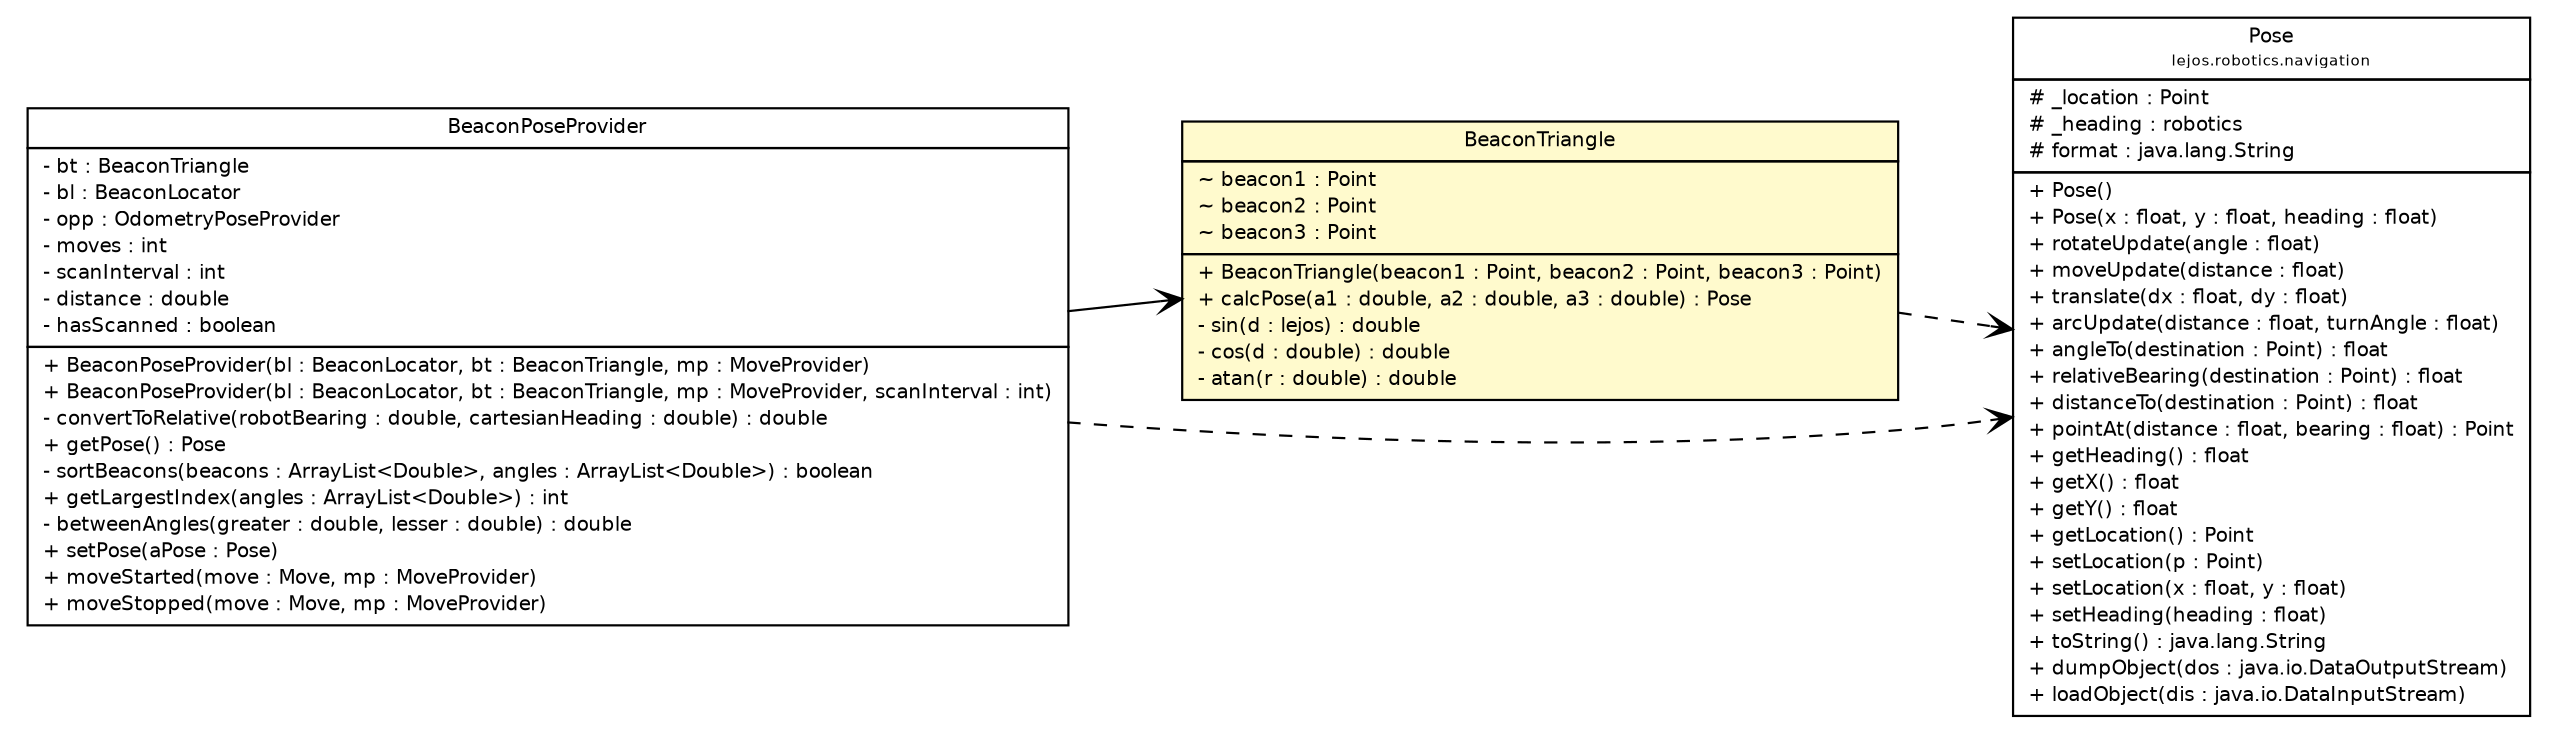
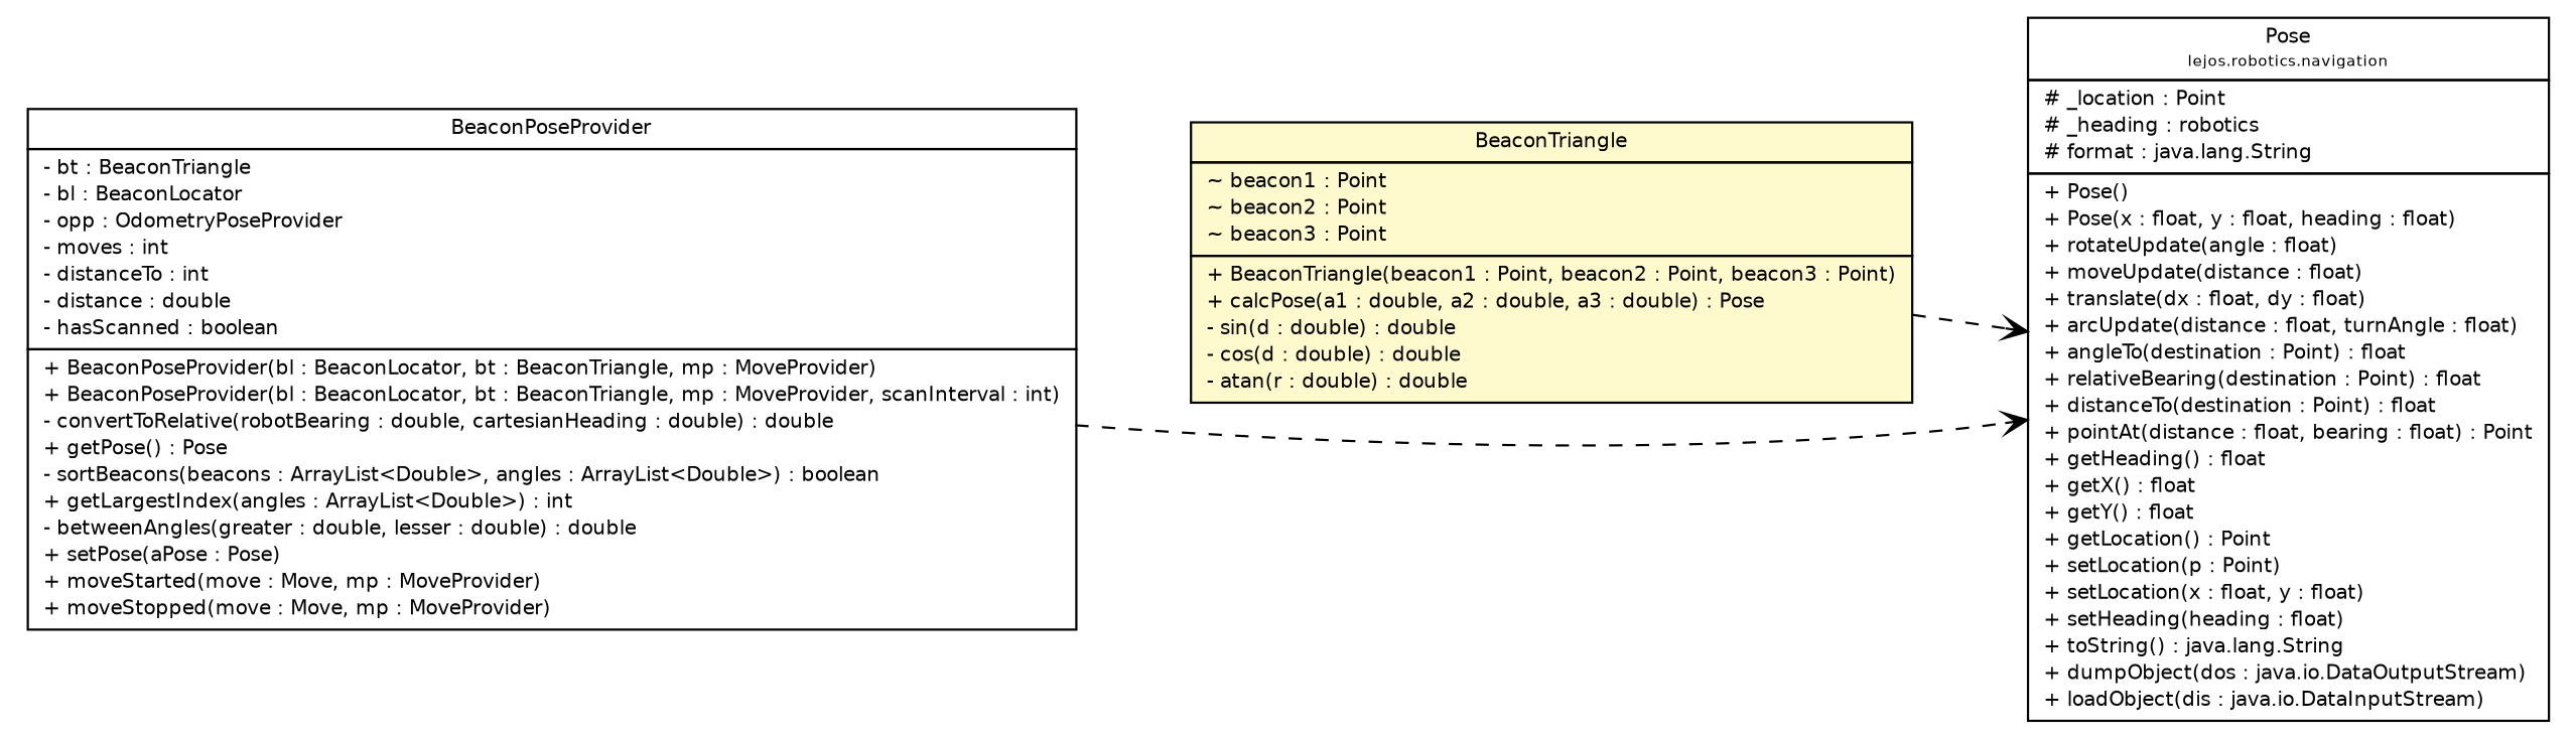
  digraph {
    nodesep=0.25
    rankdir=LR
    ranksep=0.5
    node [fontcolor=black fontname=Helvetica fontsize=9.0 shape=plaintext]
    edge [arrowhead=open color=black fontcolor=black fontname=Helvetica fontsize=10.0 headport=p labelfontname=Helvetica labelfontsize=10 tailport=p style=dashed]
-   n1 [label=<<table title="lejos.robotics.localization.BeaconPoseProvider" border="0" cellborder="1" cellspacing="0" cellpadding="2" port="p" href="./BeaconPoseProvider.html"> 		<tr><td><table border="0" cellspacing="0" cellpadding="1"> <tr><td align="center" balign="center"> BeaconPoseProvider </td></tr> 		</table></td></tr> 		<tr><td><table border="0" cellspacing="0" cellpadding="1"> <tr><td align="left" balign="left"> - bt : BeaconTriangle </td></tr> <tr><td align="left" balign="left"> - bl : BeaconLocator </td></tr> <tr><td align="left" balign="left"> - opp : OdometryPoseProvider </td></tr> <tr><td align="left" balign="left"> - moves : int </td></tr> <tr><td align="left" balign="left"> - scanInterval : int </td></tr> <tr><td align="left" balign="left"> - distance : double </td></tr> <tr><td align="left" balign="left"> - hasScanned : boolean </td></tr> 		</table></td></tr> 		<tr><td><table border="0" cellspacing="0" cellpadding="1"> <tr><td align="left" balign="left"> + BeaconPoseProvider(bl : BeaconLocator, bt : BeaconTriangle, mp : MoveProvider) </td></tr> <tr><td align="left" balign="left"> + BeaconPoseProvider(bl : BeaconLocator, bt : BeaconTriangle, mp : MoveProvider, scanInterval : int) </td></tr> <tr><td align="left" balign="left"> - convertToRelative(robotBearing : double, cartesianHeading : double) : double </td></tr> <tr><td align="left" balign="left"> + getPose() : Pose </td></tr> <tr><td align="left" balign="left"> - sortBeacons(beacons : ArrayList&lt;Double&gt;, angles : ArrayList&lt;Double&gt;) : boolean </td></tr> <tr><td align="left" balign="left"> + getLargestIndex(angles : ArrayList&lt;Double&gt;) : int </td></tr> <tr><td align="left" balign="left"> - betweenAngles(greater : double, lesser : double) : double </td></tr> <tr><td align="left" balign="left"> + setPose(aPose : Pose) </td></tr> <tr><td align="left" balign="left"> + moveStarted(move : Move, mp : MoveProvider) </td></tr> <tr><td align="left" balign="left"> + moveStopped(move : Move, mp : MoveProvider) </td></tr> 		</table></td></tr> 		</table>>]
-   n2 [label=<<table title="lejos.robotics.localization.BeaconTriangle" border="0" cellborder="1" cellspacing="0" cellpadding="2" port="p" bgcolor="lemonChiffon" href="./BeaconTriangle.html"> 		<tr><td><table border="0" cellspacing="0" cellpadding="1"> <tr><td align="center" balign="center"> BeaconTriangle </td></tr> 		</table></td></tr> 		<tr><td><table border="0" cellspacing="0" cellpadding="1"> <tr><td align="left" balign="left"> ~ beacon1 : Point </td></tr> <tr><td align="left" balign="left"> ~ beacon2 : Point </td></tr> <tr><td align="left" balign="left"> ~ beacon3 : Point </td></tr> 		</table></td></tr> 		<tr><td><table border="0" cellspacing="0" cellpadding="1"> <tr><td align="left" balign="left"> + BeaconTriangle(beacon1 : Point, beacon2 : Point, beacon3 : Point) </td></tr> <tr><td align="left" balign="left"> + calcPose(a1 : double, a2 : double, a3 : double) : Pose </td></tr> <tr><td align="left" balign="left"> - sin(d : lejos) : double </td></tr> <tr><td align="left" balign="left"> - cos(d : double) : double </td></tr> <tr><td align="left" balign="left"> - atan(r : double) : double </td></tr> 		</table></td></tr> 		</table>>]
+   n1 [label=<<table title="lejos.robotics.localization.BeaconPoseProvider" border="0" cellborder="1" cellspacing="0" cellpadding="2" port="p" href="./BeaconPoseProvider.html"> 		<tr><td><table border="0" cellspacing="0" cellpadding="1"> <tr><td align="center" balign="center"> BeaconPoseProvider </td></tr> 		</table></td></tr> 		<tr><td><table border="0" cellspacing="0" cellpadding="1"> <tr><td align="left" balign="left"> - bt : BeaconTriangle </td></tr> <tr><td align="left" balign="left"> - bl : BeaconLocator </td></tr> <tr><td align="left" balign="left"> - opp : OdometryPoseProvider </td></tr> <tr><td align="left" balign="left"> - moves : int </td></tr> <tr><td align="left" balign="left"> - distanceTo : int </td></tr> <tr><td align="left" balign="left"> - distance : double </td></tr> <tr><td align="left" balign="left"> - hasScanned : boolean </td></tr> 		</table></td></tr> 		<tr><td><table border="0" cellspacing="0" cellpadding="1"> <tr><td align="left" balign="left"> + BeaconPoseProvider(bl : BeaconLocator, bt : BeaconTriangle, mp : MoveProvider) </td></tr> <tr><td align="left" balign="left"> + BeaconPoseProvider(bl : BeaconLocator, bt : BeaconTriangle, mp : MoveProvider, scanInterval : int) </td></tr> <tr><td align="left" balign="left"> - convertToRelative(robotBearing : double, cartesianHeading : double) : double </td></tr> <tr><td align="left" balign="left"> + getPose() : Pose </td></tr> <tr><td align="left" balign="left"> - sortBeacons(beacons : ArrayList&lt;Double&gt;, angles : ArrayList&lt;Double&gt;) : boolean </td></tr> <tr><td align="left" balign="left"> + getLargestIndex(angles : ArrayList&lt;Double&gt;) : int </td></tr> <tr><td align="left" balign="left"> - betweenAngles(greater : double, lesser : double) : double </td></tr> <tr><td align="left" balign="left"> + setPose(aPose : Pose) </td></tr> <tr><td align="left" balign="left"> + moveStarted(move : Move, mp : MoveProvider) </td></tr> <tr><td align="left" balign="left"> + moveStopped(move : Move, mp : MoveProvider) </td></tr> 		</table></td></tr> 		</table>>]
+   n2 [label=<<table title="lejos.robotics.localization.BeaconTriangle" border="0" cellborder="1" cellspacing="0" cellpadding="2" port="p" bgcolor="lemonChiffon" href="./BeaconTriangle.html"> 		<tr><td><table border="0" cellspacing="0" cellpadding="1"> <tr><td align="center" balign="center"> BeaconTriangle </td></tr> 		</table></td></tr> 		<tr><td><table border="0" cellspacing="0" cellpadding="1"> <tr><td align="left" balign="left"> ~ beacon1 : Point </td></tr> <tr><td align="left" balign="left"> ~ beacon2 : Point </td></tr> <tr><td align="left" balign="left"> ~ beacon3 : Point </td></tr> 		</table></td></tr> 		<tr><td><table border="0" cellspacing="0" cellpadding="1"> <tr><td align="left" balign="left"> + BeaconTriangle(beacon1 : Point, beacon2 : Point, beacon3 : Point) </td></tr> <tr><td align="left" balign="left"> + calcPose(a1 : double, a2 : double, a3 : double) : Pose </td></tr> <tr><td align="left" balign="left"> - sin(d : double) : double </td></tr> <tr><td align="left" balign="left"> - cos(d : double) : double </td></tr> <tr><td align="left" balign="left"> - atan(r : double) : double </td></tr> 		</table></td></tr> 		</table>>]
    n3 [label=<<table title="lejos.robotics.navigation.Pose" border="0" cellborder="1" cellspacing="0" cellpadding="2" port="p" href="../navigation/Pose.html"> 		<tr><td><table border="0" cellspacing="0" cellpadding="1"> <tr><td align="center" balign="center"> Pose </td></tr> <tr><td align="center" balign="center"><font point-size="7.0"> lejos.robotics.navigation </font></td></tr> 		</table></td></tr> 		<tr><td><table border="0" cellspacing="0" cellpadding="1"> <tr><td align="left" balign="left"> # _location : Point </td></tr> <tr><td align="left" balign="left"> # _heading : robotics </td></tr> <tr><td align="left" balign="left"> # format : java.lang.String </td></tr> 		</table></td></tr> 		<tr><td><table border="0" cellspacing="0" cellpadding="1"> <tr><td align="left" balign="left"> + Pose() </td></tr> <tr><td align="left" balign="left"> + Pose(x : float, y : float, heading : float) </td></tr> <tr><td align="left" balign="left"> + rotateUpdate(angle : float) </td></tr> <tr><td align="left" balign="left"> + moveUpdate(distance : float) </td></tr> <tr><td align="left" balign="left"> + translate(dx : float, dy : float) </td></tr> <tr><td align="left" balign="left"> + arcUpdate(distance : float, turnAngle : float) </td></tr> <tr><td align="left" balign="left"> + angleTo(destination : Point) : float </td></tr> <tr><td align="left" balign="left"> + relativeBearing(destination : Point) : float </td></tr> <tr><td align="left" balign="left"> + distanceTo(destination : Point) : float </td></tr> <tr><td align="left" balign="left"> + pointAt(distance : float, bearing : float) : Point </td></tr> <tr><td align="left" balign="left"> + getHeading() : float </td></tr> <tr><td align="left" balign="left"> + getX() : float </td></tr> <tr><td align="left" balign="left"> + getY() : float </td></tr> <tr><td align="left" balign="left"> + getLocation() : Point </td></tr> <tr><td align="left" balign="left"> + setLocation(p : Point) </td></tr> <tr><td align="left" balign="left"> + setLocation(x : float, y : float) </td></tr> <tr><td align="left" balign="left"> + setHeading(heading : float) </td></tr> <tr><td align="left" balign="left"> + toString() : java.lang.String </td></tr> <tr><td align="left" balign="left"> + dumpObject(dos : java.io.DataOutputStream) </td></tr> <tr><td align="left" balign="left"> + loadObject(dis : java.io.DataInputStream) </td></tr> 		</table></td></tr> 		</table>>]
-   n1 -> n2 [style=""]
    n1 -> n3
    n2 -> n3
  }
